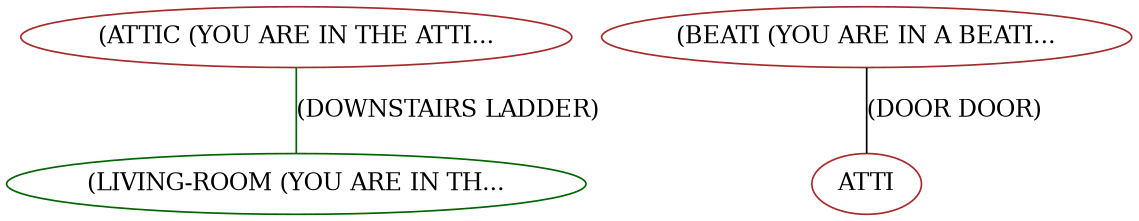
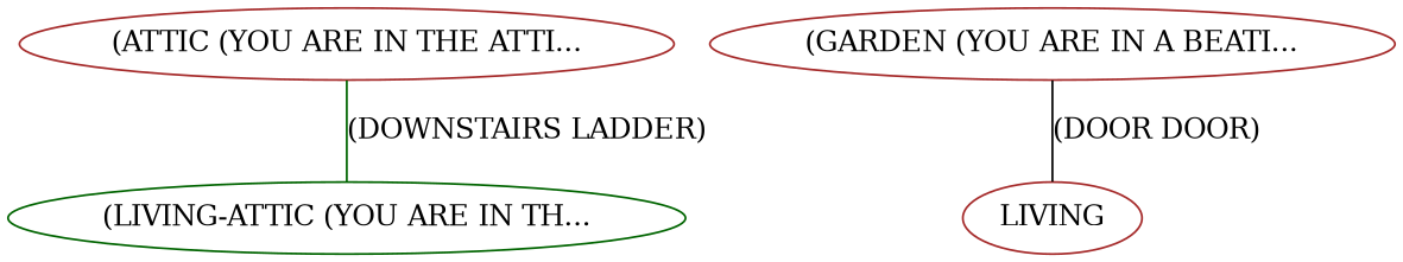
  graph {
    node [color=brown]
-   n1 [color=darkgreen label="(LIVING-ROOM (YOU ARE IN TH..."]
-   n2 [label="(BEATI (YOU ARE IN A BEATI..."]
-   LIVING [label=ATTI]
+   n1 [color=darkgreen label="(LIVING-ATTIC (YOU ARE IN TH..."]
+   n2 [label="(GARDEN (YOU ARE IN A BEATI..."]
+   LIVING
    n4 [label="(ATTIC (YOU ARE IN THE ATTI..."]
    n2 -- LIVING [color=black label="(DOOR DOOR)"]
    n4 -- n1 [color=darkgreen label="(DOWNSTAIRS LADDER)"]
  }
